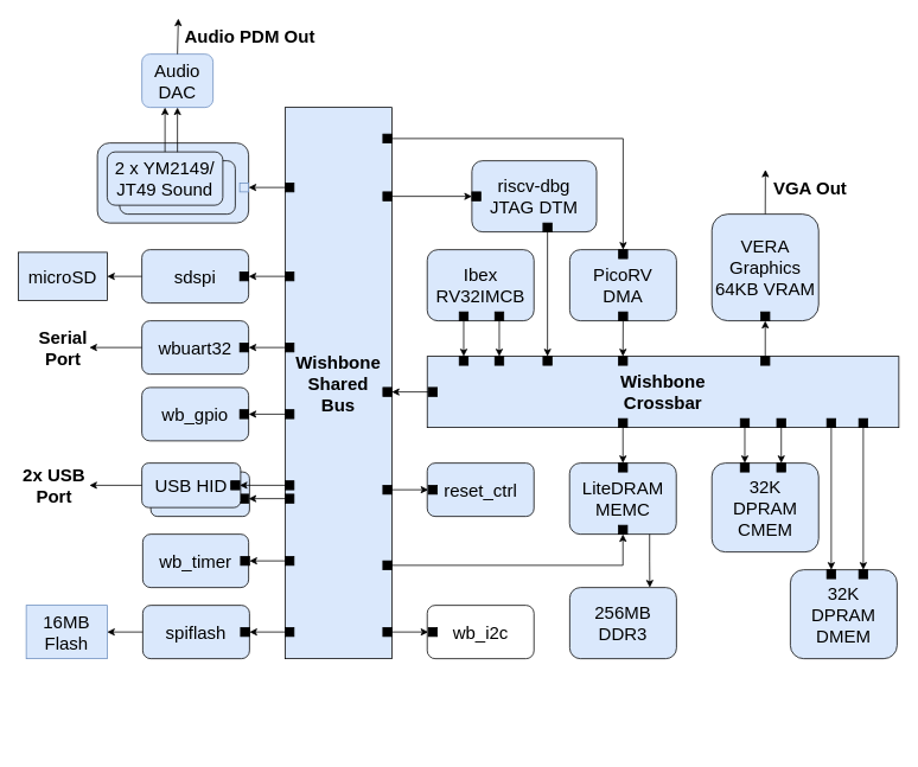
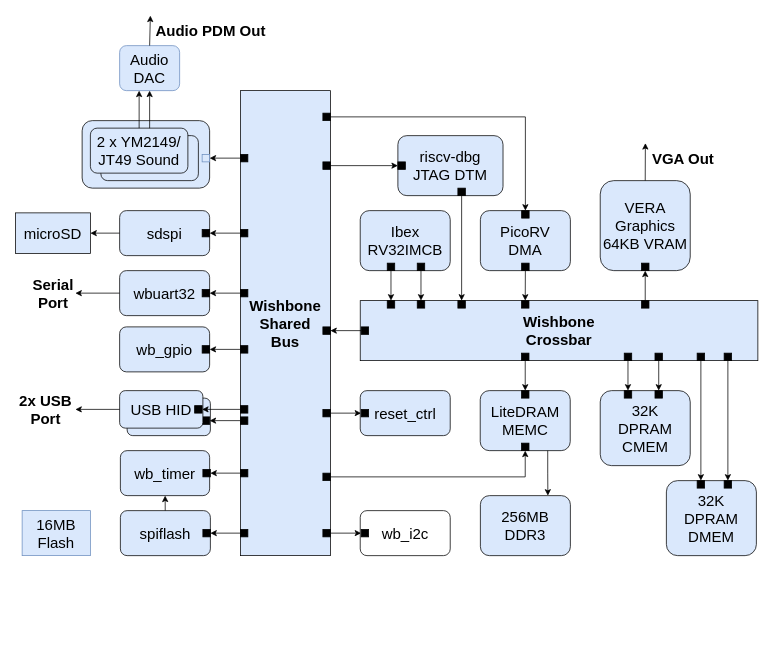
  <mxCell id="0" />
  <mxCell id="1" parent="0" />
  <mxCell id="2" value="" style="rounded=1;whiteSpace=wrap;html=1;fontSize=20;fillColor=#dae8fc;strokeColor=#000000;" parent="1" vertex="1"><mxGeometry x="109" y="160" width="170" height="90" as="geometry" /></mxCell>
  <mxCell id="3" value="" style="endArrow=classic;html=1;rounded=0;fontSize=20;" parent="1" source="4" target="90" edge="1"><mxGeometry width="50" height="50" relative="1" as="geometry"><mxPoint x="200" y="210" as="sourcePoint" /><mxPoint x="250" y="200" as="targetPoint" /></mxGeometry></mxCell>
  <mxCell id="4" value="YM2149" style="rounded=1;whiteSpace=wrap;html=1;fontSize=20;fillColor=#dae8fc;strokeColor=#000000;" parent="1" vertex="1"><mxGeometry x="134" y="180" width="130" height="60" as="geometry" /></mxCell>
  <mxCell id="5" value="USB HID" style="rounded=1;whiteSpace=wrap;html=1;fontSize=20;fillColor=#dae8fc;strokeColor=#000000;" parent="1" vertex="1"><mxGeometry x="169" y="530" width="111" height="50" as="geometry" /></mxCell>
  <mxCell id="6" value="" style="rounded=0;whiteSpace=wrap;html=1;fontSize=20;fillColor=#000000;strokeColor=#000000;" parent="1" vertex="1"><mxGeometry x="269" y="555" width="10" height="10" as="geometry" /></mxCell>
  <mxCell id="7" value="Wishbone&lt;br&gt;Crossbar" style="rounded=0;whiteSpace=wrap;html=1;fontSize=20;fontStyle=1;fillColor=#DAE8FC;" parent="1" vertex="1"><mxGeometry x="479.8" y="400" width="530.2" height="80" as="geometry" /></mxCell>
  <mxCell id="8" value="32K&lt;br&gt;DPRAM&lt;br&gt;CMEM" style="rounded=1;whiteSpace=wrap;html=1;fontSize=20;fillColor=#DAE8FC;" parent="1" vertex="1"><mxGeometry x="799.8" y="520" width="120" height="100" as="geometry" /></mxCell>
  <mxCell id="9" value="32K&lt;br&gt;DPRAM&lt;br&gt;DMEM" style="rounded=1;whiteSpace=wrap;html=1;fontSize=20;fillColor=#DAE8FC;" parent="1" vertex="1"><mxGeometry x="888" y="640" width="120" height="100" as="geometry" /></mxCell>
  <mxCell id="10" value="Ibex&lt;br style=&quot;font-size: 20px&quot;&gt;RV32IMCB&lt;br style=&quot;font-size: 20px&quot;&gt;" style="rounded=1;whiteSpace=wrap;html=1;fontSize=20;fillColor=#dae8fc;strokeColor=#000000;" parent="1" vertex="1"><mxGeometry x="479.8" y="280" width="120" height="80" as="geometry" /></mxCell>
  <mxCell id="11" value="riscv-dbg&lt;br style=&quot;font-size: 20px;&quot;&gt;JTAG DTM&lt;br style=&quot;font-size: 20px;&quot;&gt;" style="rounded=1;whiteSpace=wrap;html=1;fontSize=20;fillColor=#dae8fc;strokeColor=#000000;" parent="1" vertex="1"><mxGeometry x="530" y="180" width="140.2" height="80" as="geometry" /></mxCell>
  <mxCell id="12" value="LiteDRAM MEMC" style="rounded=1;whiteSpace=wrap;html=1;fontSize=20;fillColor=#dae8fc;strokeColor=#000000;" parent="1" vertex="1"><mxGeometry x="639.8" y="520" width="120" height="80" as="geometry" /></mxCell>
  <mxCell id="13" value="PicoRV&lt;br&gt;DMA" style="rounded=1;whiteSpace=wrap;html=1;fontSize=20;fillColor=#dae8fc;strokeColor=#000000;" parent="1" vertex="1"><mxGeometry x="640" y="280" width="120" height="80" as="geometry" /></mxCell>
  <mxCell id="14" value="VERA Graphics&lt;br&gt;64KB VRAM" style="rounded=1;whiteSpace=wrap;html=1;fontSize=20;fillColor=#dae8fc;strokeColor=#000000;" parent="1" vertex="1"><mxGeometry x="799.8" width="120" height="120" as="geometry" y="240" /></mxCell>
  <mxCell id="15" value="" style="rounded=0;whiteSpace=wrap;html=1;fontSize=20;fillColor=#000000;" parent="1" vertex="1"><mxGeometry x="515.8" y="400" width="10" height="10" as="geometry" /></mxCell>
  <mxCell id="16" value="" style="endArrow=classic;html=1;rounded=0;fontSize=20;" parent="1" source="21" edge="1"><mxGeometry width="50" height="50" relative="1" as="geometry"><mxPoint x="520.8" y="370" as="sourcePoint" /><mxPoint x="520.8" y="400" as="targetPoint" /></mxGeometry></mxCell>
  <mxCell id="17" value="" style="endArrow=classic;html=1;rounded=0;fontSize=20;" parent="1" source="22" target="18" edge="1"><mxGeometry width="50" height="50" relative="1" as="geometry"><mxPoint x="560.8" y="370" as="sourcePoint" /><mxPoint x="294.8" y="435" as="targetPoint" /></mxGeometry></mxCell>
  <mxCell id="18" value="" style="rounded=0;whiteSpace=wrap;html=1;fontSize=20;fillColor=#000000;" parent="1" vertex="1"><mxGeometry x="555.8" y="400" width="10" height="10" as="geometry" /></mxCell>
  <mxCell id="19" value="" style="rounded=0;whiteSpace=wrap;html=1;fontSize=20;fillColor=#000000;" parent="1" vertex="1"><mxGeometry x="610" y="250" width="10" height="10" as="geometry" /></mxCell>
  <mxCell id="20" value="" style="endArrow=classic;html=1;rounded=0;fontSize=20;" parent="1" source="19" target="76" edge="1"><mxGeometry width="50" height="50" relative="1" as="geometry"><mxPoint x="189.8" y="660" as="sourcePoint" /><mxPoint x="239.8" y="610" as="targetPoint" /></mxGeometry></mxCell>
  <mxCell id="21" value="" style="rounded=0;whiteSpace=wrap;html=1;fontSize=20;fillColor=#000000;" parent="1" vertex="1"><mxGeometry x="515.8" y="350" width="10" height="10" as="geometry" /></mxCell>
  <mxCell id="22" value="" style="rounded=0;whiteSpace=wrap;html=1;fontSize=20;fillColor=#000000;" parent="1" vertex="1"><mxGeometry x="555.8" y="350" width="10" height="10" as="geometry" /></mxCell>
  <mxCell id="23" value="" style="rounded=0;whiteSpace=wrap;html=1;fontSize=20;fillColor=#000000;" parent="1" vertex="1"><mxGeometry x="854.8" y="400" width="10" height="10" as="geometry" /></mxCell>
  <mxCell id="24" value="" style="rounded=0;whiteSpace=wrap;html=1;fontSize=20;fillColor=#000000;" parent="1" vertex="1"><mxGeometry x="854.8" y="350" width="10" height="10" as="geometry" /></mxCell>
  <mxCell id="25" value="" style="endArrow=classic;html=1;rounded=0;fontSize=20;" parent="1" source="23" target="24" edge="1"><mxGeometry width="50" height="50" relative="1" as="geometry"><mxPoint x="609.8" y="610" as="sourcePoint" /><mxPoint x="659.8" y="560" as="targetPoint" /></mxGeometry></mxCell>
  <mxCell id="26" value="" style="rounded=0;whiteSpace=wrap;html=1;fontSize=20;fillColor=#000000;" parent="1" vertex="1"><mxGeometry x="695" y="350" width="10" height="10" as="geometry" /></mxCell>
  <mxCell id="27" value="" style="rounded=0;whiteSpace=wrap;html=1;fontSize=20;fillColor=#000000;" parent="1" vertex="1"><mxGeometry x="694.8" y="400" width="10" height="10" as="geometry" /></mxCell>
  <mxCell id="28" value="" style="endArrow=classic;html=1;rounded=0;fontSize=20;" parent="1" source="26" target="27" edge="1"><mxGeometry width="50" height="50" relative="1" as="geometry"><mxPoint x="609.8" y="510" as="sourcePoint" /><mxPoint x="659.8" y="460" as="targetPoint" /></mxGeometry></mxCell>
  <mxCell id="29" value="" style="rounded=0;whiteSpace=wrap;html=1;fontSize=20;fillColor=#000000;" parent="1" vertex="1"><mxGeometry x="694.8" y="520" width="10" height="10" as="geometry" /></mxCell>
  <mxCell id="30" value="" style="rounded=0;whiteSpace=wrap;html=1;fontSize=20;fillColor=#000000;" parent="1" vertex="1"><mxGeometry x="694.8" y="470" width="10" height="10" as="geometry" /></mxCell>
  <mxCell id="31" value="" style="endArrow=classic;html=1;rounded=0;fontSize=20;" parent="1" source="30" target="29" edge="1"><mxGeometry width="50" height="50" relative="1" as="geometry"><mxPoint x="619.8" y="520" as="sourcePoint" /><mxPoint x="669.8" y="470" as="targetPoint" /></mxGeometry></mxCell>
  <mxCell id="32" value="" style="rounded=0;whiteSpace=wrap;html=1;fontSize=20;fillColor=#000000;" parent="1" vertex="1"><mxGeometry x="831.8" y="520" width="10" height="10" as="geometry" /></mxCell>
  <mxCell id="33" value="" style="rounded=0;whiteSpace=wrap;html=1;fontSize=20;fillColor=#000000;" parent="1" vertex="1"><mxGeometry x="831.8" y="470" width="10" height="10" as="geometry" /></mxCell>
  <mxCell id="34" value="" style="endArrow=classic;html=1;rounded=0;fontSize=20;" parent="1" source="33" target="32" edge="1"><mxGeometry width="50" height="50" relative="1" as="geometry"><mxPoint x="619.8" y="520" as="sourcePoint" /><mxPoint x="669.8" y="470" as="targetPoint" /></mxGeometry></mxCell>
  <mxCell id="35" value="" style="rounded=0;whiteSpace=wrap;html=1;fontSize=20;fillColor=#000000;" parent="1" vertex="1"><mxGeometry x="872.8" y="520" width="10" height="10" as="geometry" /></mxCell>
  <mxCell id="36" value="" style="rounded=0;whiteSpace=wrap;html=1;fontSize=20;fillColor=#000000;" parent="1" vertex="1"><mxGeometry x="872.8" y="470" width="10" height="10" as="geometry" /></mxCell>
  <mxCell id="37" value="" style="endArrow=classic;html=1;rounded=0;fontSize=20;" parent="1" source="36" target="35" edge="1"><mxGeometry width="50" height="50" relative="1" as="geometry"><mxPoint x="619.8" y="520" as="sourcePoint" /><mxPoint x="669.8" y="470" as="targetPoint" /></mxGeometry></mxCell>
  <mxCell id="38" value="" style="rounded=0;whiteSpace=wrap;html=1;fontSize=20;fillColor=#000000;" parent="1" vertex="1"><mxGeometry x="929" y="640" width="10" height="10" as="geometry" /></mxCell>
  <mxCell id="39" value="" style="rounded=0;whiteSpace=wrap;html=1;fontSize=20;fillColor=#000000;" parent="1" vertex="1"><mxGeometry x="929" y="470" width="10" height="10" as="geometry" /></mxCell>
  <mxCell id="40" value="" style="endArrow=classic;html=1;rounded=0;fontSize=20;" parent="1" source="39" target="38" edge="1"><mxGeometry width="50" height="50" relative="1" as="geometry"><mxPoint x="619.8" y="520" as="sourcePoint" /><mxPoint x="669.8" y="470" as="targetPoint" /></mxGeometry></mxCell>
  <mxCell id="41" value="" style="rounded=0;whiteSpace=wrap;html=1;fontSize=20;fillColor=#000000;" parent="1" vertex="1"><mxGeometry x="965" y="640" width="10" height="10" as="geometry" /></mxCell>
  <mxCell id="42" value="" style="rounded=0;whiteSpace=wrap;html=1;fontSize=20;fillColor=#000000;" parent="1" vertex="1"><mxGeometry x="965" y="470" width="10" height="10" as="geometry" /></mxCell>
  <mxCell id="43" value="" style="endArrow=classic;html=1;rounded=0;fontSize=20;" parent="1" source="42" target="41" edge="1"><mxGeometry width="50" height="50" relative="1" as="geometry"><mxPoint x="619.8" y="520" as="sourcePoint" /><mxPoint x="669.8" y="470" as="targetPoint" /></mxGeometry></mxCell>
  <mxCell id="44" value="&lt;b&gt;Wishbone&lt;br&gt;Shared&lt;br&gt;Bus&lt;/b&gt;" style="rounded=0;whiteSpace=wrap;html=1;fontSize=20;fillColor=#DAE8FC;" parent="1" vertex="1"><mxGeometry x="320" y="120" width="120" height="620" as="geometry" /></mxCell>
  <mxCell id="45" value="" style="rounded=0;whiteSpace=wrap;html=1;fontSize=20;fillColor=#000000;" parent="1" vertex="1"><mxGeometry x="430" y="435" width="10" height="10" as="geometry" /></mxCell>
  <mxCell id="46" value="" style="rounded=0;whiteSpace=wrap;html=1;fontSize=20;fillColor=#000000;" parent="1" vertex="1"><mxGeometry x="481" y="435" width="10" height="10" as="geometry" /></mxCell>
  <mxCell id="47" value="" style="endArrow=classic;html=1;rounded=0;fontSize=20;edgeStyle=orthogonalEdgeStyle;" parent="1" source="46" target="45" edge="1"><mxGeometry width="50" height="50" relative="1" as="geometry"><mxPoint x="620" y="640" as="sourcePoint" /><mxPoint x="670" y="590" as="targetPoint" /></mxGeometry></mxCell>
  <mxCell id="48" value="" style="rounded=0;whiteSpace=wrap;html=1;fontSize=20;fillColor=#000000;" parent="1" vertex="1"><mxGeometry x="530" y="215" width="10" height="10" as="geometry" /></mxCell>
  <mxCell id="49" value="" style="rounded=0;whiteSpace=wrap;html=1;fontSize=20;fillColor=#000000;" parent="1" vertex="1"><mxGeometry x="430" y="215" width="10" height="10" as="geometry" /></mxCell>
  <mxCell id="50" value="" style="endArrow=classic;html=1;rounded=0;fontSize=20;edgeStyle=orthogonalEdgeStyle;" parent="1" source="49" target="48" edge="1"><mxGeometry width="50" height="50" relative="1" as="geometry"><mxPoint x="620" y="640" as="sourcePoint" /><mxPoint x="670" y="590" as="targetPoint" /></mxGeometry></mxCell>
  <mxCell id="51" value="" style="rounded=0;whiteSpace=wrap;html=1;fontSize=20;fillColor=#000000;" parent="1" vertex="1"><mxGeometry x="695" y="280" width="10" height="10" as="geometry" /></mxCell>
  <mxCell id="52" value="" style="rounded=0;whiteSpace=wrap;html=1;fontSize=20;fillColor=#000000;" parent="1" vertex="1"><mxGeometry x="430" y="150" width="10" height="10" as="geometry" /></mxCell>
  <mxCell id="53" value="" style="endArrow=classic;html=1;rounded=0;fontSize=20;edgeStyle=orthogonalEdgeStyle;" parent="1" source="52" target="51" edge="1"><mxGeometry width="50" height="50" relative="1" as="geometry"><mxPoint x="620" y="640" as="sourcePoint" /><mxPoint x="670" y="590" as="targetPoint" /></mxGeometry></mxCell>
  <mxCell id="54" value="" style="rounded=0;whiteSpace=wrap;html=1;fontSize=20;fillColor=#000000;" parent="1" vertex="1"><mxGeometry x="694.8" y="590" width="10" height="10" as="geometry" /></mxCell>
  <mxCell id="55" value="" style="rounded=0;whiteSpace=wrap;html=1;fontSize=20;fillColor=#000000;" parent="1" vertex="1"><mxGeometry x="430" y="630" width="10" height="10" as="geometry" /></mxCell>
  <mxCell id="56" value="" style="endArrow=classic;html=1;rounded=0;fontSize=20;edgeStyle=orthogonalEdgeStyle;" parent="1" source="55" target="54" edge="1"><mxGeometry width="50" height="50" relative="1" as="geometry"><mxPoint x="620" y="640" as="sourcePoint" /><mxPoint x="670" y="590" as="targetPoint" /></mxGeometry></mxCell>
  <mxCell id="57" value="2 x YM2149/&lt;br&gt;JT49 Sound" style="rounded=1;whiteSpace=wrap;html=1;fontSize=20;fillColor=#dae8fc;strokeColor=#000000;" parent="1" vertex="1"><mxGeometry x="120" y="170" width="130" height="60" as="geometry" /></mxCell>
  <mxCell id="58" value="" style="rounded=0;whiteSpace=wrap;html=1;fontSize=20;fillColor=#dae8fc;strokeColor=#6c8ebf;" parent="1" vertex="1"><mxGeometry x="269" y="205" width="10" height="10" as="geometry" /></mxCell>
  <mxCell id="59" value="" style="rounded=0;whiteSpace=wrap;html=1;fontSize=20;fillColor=#000000;" parent="1" vertex="1"><mxGeometry x="320" y="205" width="10" height="10" as="geometry" /></mxCell>
  <mxCell id="60" value="" style="endArrow=classic;html=1;rounded=0;fontSize=20;" parent="1" source="59" target="58" edge="1"><mxGeometry width="50" height="50" relative="1" as="geometry"><mxPoint x="620" y="640" as="sourcePoint" /><mxPoint x="670" y="590" as="targetPoint" /></mxGeometry></mxCell>
  <mxCell id="61" value="sdspi" style="rounded=1;whiteSpace=wrap;html=1;fontSize=20;fillColor=#dae8fc;strokeColor=#000000;" parent="1" vertex="1"><mxGeometry x="159" y="280" width="120" height="60" as="geometry" /></mxCell>
  <mxCell id="62" value="" style="rounded=0;whiteSpace=wrap;html=1;fontSize=20;fillColor=#000000;" parent="1" vertex="1"><mxGeometry x="269" y="305" width="10" height="10" as="geometry" /></mxCell>
  <mxCell id="63" value="" style="rounded=0;whiteSpace=wrap;html=1;fontSize=20;fillColor=#000000;" parent="1" vertex="1"><mxGeometry x="320" y="305" width="10" height="10" as="geometry" /></mxCell>
  <mxCell id="64" value="" style="endArrow=classic;html=1;rounded=0;fontSize=20;" parent="1" source="63" target="62" edge="1"><mxGeometry width="50" height="50" relative="1" as="geometry"><mxPoint x="620" y="640" as="sourcePoint" /><mxPoint x="670" y="590" as="targetPoint" /></mxGeometry></mxCell>
  <mxCell id="65" value="wbuart32" style="rounded=1;whiteSpace=wrap;html=1;fontSize=20;fillColor=#DAE8FC;strokeColor=#000000;" parent="1" vertex="1"><mxGeometry x="159" y="360" width="120" height="60" as="geometry" /></mxCell>
  <mxCell id="66" value="" style="rounded=0;whiteSpace=wrap;html=1;fontSize=20;fillColor=#000000;" parent="1" vertex="1"><mxGeometry x="269" y="385" width="10" height="10" as="geometry" /></mxCell>
  <mxCell id="67" value="" style="rounded=0;whiteSpace=wrap;html=1;fontSize=20;fillColor=#000000;" parent="1" vertex="1"><mxGeometry x="320" y="385" width="10" height="10" as="geometry" /></mxCell>
  <mxCell id="68" value="" style="endArrow=classic;html=1;rounded=0;fontSize=20;" parent="1" source="67" target="66" edge="1"><mxGeometry width="50" height="50" relative="1" as="geometry"><mxPoint x="620" y="640" as="sourcePoint" /><mxPoint x="670" y="590" as="targetPoint" /></mxGeometry></mxCell>
  <mxCell id="69" value="wb_gpio" style="rounded=1;whiteSpace=wrap;html=1;fontSize=20;fillColor=#dae8fc;strokeColor=#000000;" parent="1" vertex="1"><mxGeometry x="159" y="435" width="120" height="60" as="geometry" /></mxCell>
  <mxCell id="70" value="" style="rounded=0;whiteSpace=wrap;html=1;fontSize=20;fillColor=#000000;" parent="1" vertex="1"><mxGeometry x="269" y="460" width="10" height="10" as="geometry" /></mxCell>
  <mxCell id="71" value="" style="rounded=0;whiteSpace=wrap;html=1;fontSize=20;fillColor=#000000;" parent="1" vertex="1"><mxGeometry x="320" y="460" width="10" height="10" as="geometry" /></mxCell>
  <mxCell id="72" value="" style="endArrow=classic;html=1;rounded=0;fontSize=20;" parent="1" source="71" target="70" edge="1"><mxGeometry width="50" height="50" relative="1" as="geometry"><mxPoint x="620" y="640" as="sourcePoint" /><mxPoint x="670" y="590" as="targetPoint" /></mxGeometry></mxCell>
  <mxCell id="73" value="USB HID" style="rounded=1;whiteSpace=wrap;html=1;fontSize=20;fillColor=#dae8fc;strokeColor=#000000;" parent="1" vertex="1"><mxGeometry x="159" y="520" width="111" height="50" as="geometry" /></mxCell>
  <mxCell id="74" value="&lt;font style=&quot;font-size: 20px;&quot;&gt;wb_timer&lt;br style=&quot;font-size: 20px;&quot;&gt;&lt;/font&gt;" style="rounded=1;whiteSpace=wrap;html=1;fillColor=#dae8fc;strokeColor=#000000;fontSize=20;" parent="1" vertex="1"><mxGeometry x="160" y="600" width="119" height="60" as="geometry" /></mxCell>
  <mxCell id="75" value="spiflash" style="rounded=1;whiteSpace=wrap;html=1;fontSize=20;align=center;fillColor=#dae8fc;strokeColor=#000000;" parent="1" vertex="1"><mxGeometry x="160" y="680" width="120" height="60" as="geometry" /></mxCell>
  <mxCell id="76" value="" style="rounded=0;whiteSpace=wrap;html=1;fontSize=20;fillColor=#000000;" parent="1" vertex="1"><mxGeometry x="610" y="400" width="10" height="10" as="geometry" /></mxCell>
  <mxCell id="77" value="" style="endArrow=classic;html=1;rounded=0;fontSize=20;" parent="1" source="79" target="78" edge="1"><mxGeometry width="50" height="50" relative="1" as="geometry"><mxPoint x="105" y="600" as="sourcePoint" /><mxPoint x="130" y="550" as="targetPoint" /></mxGeometry></mxCell>
  <mxCell id="78" value="" style="rounded=0;whiteSpace=wrap;html=1;fontSize=20;fillColor=#000000;strokeColor=#000000;" parent="1" vertex="1"><mxGeometry x="259" y="540" width="10" height="10" as="geometry" /></mxCell>
  <mxCell id="79" value="" style="rounded=0;whiteSpace=wrap;html=1;fontSize=20;strokeColor=#000000;fillColor=#000000;" parent="1" vertex="1"><mxGeometry x="320" y="540" width="10" height="10" as="geometry" /></mxCell>
  <mxCell id="80" value="" style="endArrow=classic;html=1;rounded=0;fontSize=20;" parent="1" source="81" target="6" edge="1"><mxGeometry width="50" height="50" relative="1" as="geometry"><mxPoint x="105" y="600" as="sourcePoint" /><mxPoint x="130" y="550" as="targetPoint" /></mxGeometry></mxCell>
  <mxCell id="81" value="" style="rounded=0;whiteSpace=wrap;html=1;fontSize=20;strokeColor=#000000;fillColor=#000000;" parent="1" vertex="1"><mxGeometry x="320" y="555" width="10" height="10" as="geometry" /></mxCell>
  <mxCell id="82" value="" style="endArrow=classic;html=1;rounded=0;fontSize=20;" parent="1" source="84" target="83" edge="1"><mxGeometry width="50" height="50" relative="1" as="geometry"><mxPoint x="105" y="600" as="sourcePoint" /><mxPoint x="130" y="550" as="targetPoint" /></mxGeometry></mxCell>
  <mxCell id="83" value="" style="rounded=0;whiteSpace=wrap;html=1;fontSize=20;fillColor=#000000;strokeColor=#000000;" parent="1" vertex="1"><mxGeometry x="270" y="625" width="10" height="10" as="geometry" /></mxCell>
  <mxCell id="84" value="" style="rounded=0;whiteSpace=wrap;html=1;fontSize=20;strokeColor=#000000;fillColor=#000000;" parent="1" vertex="1"><mxGeometry x="320" y="625" width="10" height="10" as="geometry" /></mxCell>
  <mxCell id="85" value="" style="endArrow=classic;html=1;rounded=0;fontSize=20;" parent="1" source="87" target="86" edge="1"><mxGeometry width="50" height="50" relative="1" as="geometry"><mxPoint x="105" y="600" as="sourcePoint" /><mxPoint x="130" y="550" as="targetPoint" /></mxGeometry></mxCell>
  <mxCell id="86" value="" style="rounded=0;whiteSpace=wrap;html=1;fontSize=20;fillColor=#000000;strokeColor=#000000;" parent="1" vertex="1"><mxGeometry x="270" y="705" width="10" height="10" as="geometry" /></mxCell>
  <mxCell id="87" value="" style="rounded=0;whiteSpace=wrap;html=1;fontSize=20;strokeColor=#000000;fillColor=#000000;" parent="1" vertex="1"><mxGeometry x="320" y="705" width="10" height="10" as="geometry" /></mxCell>
  <mxCell id="88" value="256MB DDR3" style="rounded=1;whiteSpace=wrap;html=1;fontSize=20;fillColor=#dae8fc;strokeColor=#000000;" parent="1" vertex="1"><mxGeometry x="640" y="660" width="120" height="80" as="geometry" /></mxCell>
  <mxCell id="89" value="" style="endArrow=classic;html=1;rounded=0;fontSize=20;exitX=0.75;exitY=1;exitDx=0;exitDy=0;entryX=0.75;entryY=0;entryDx=0;entryDy=0;edgeStyle=orthogonalEdgeStyle;" parent="1" source="12" target="88" edge="1"><mxGeometry width="50" height="50" relative="1" as="geometry"><mxPoint x="720" y="740" as="sourcePoint" /><mxPoint x="770" y="690" as="targetPoint" /></mxGeometry></mxCell>
  <mxCell id="90" value="Audio DAC" style="rounded=1;whiteSpace=wrap;html=1;strokeColor=#6c8ebf;strokeWidth=1;fillColor=#dae8fc;fontSize=20;" parent="1" vertex="1"><mxGeometry x="159" y="60" width="80" height="60" as="geometry" /></mxCell>
  <mxCell id="91" value="" style="endArrow=classic;html=1;rounded=0;fontSize=20;" parent="1" source="57" edge="1"><mxGeometry width="50" height="50" relative="1" as="geometry"><mxPoint x="200" y="250" as="sourcePoint" /><mxPoint x="185" y="120" as="targetPoint" /></mxGeometry></mxCell>
  <mxCell id="92" value="microSD" style="whiteSpace=wrap;html=1;fontSize=20;align=center;fillColor=#dae8fc;strokeColor=#000000;rounded=0;" parent="1" vertex="1"><mxGeometry x="20" y="283" width="100" height="54" as="geometry" /></mxCell>
  <mxCell id="93" value="" style="endArrow=classic;html=1;rounded=0;fontSize=20;" parent="1" source="61" target="92" edge="1"><mxGeometry width="50" height="50" relative="1" as="geometry"><mxPoint x="350" y="540" as="sourcePoint" /><mxPoint x="400" y="490" as="targetPoint" /></mxGeometry></mxCell>
  <mxCell id="94" value="16MB Flash" style="whiteSpace=wrap;html=1;fontSize=20;align=center;fillColor=#dae8fc;strokeColor=#6c8ebf;rounded=0;" parent="1" vertex="1"><mxGeometry x="29" y="680" width="91" height="60" as="geometry" /></mxCell>
- <mxCell id="95" value="" style="endArrow=classic;html=1;rounded=0;fontSize=20;" parent="1" source="75" target="94" edge="1"><mxGeometry width="50" height="50" relative="1" as="geometry"><mxPoint x="320" y="510" as="sourcePoint" /><mxPoint x="370" y="460" as="targetPoint" /></mxGeometry></mxCell>
+ <mxCell id="95" value="" style="endArrow=classic;html=1;rounded=0;fontSize=20;" parent="1" source="75" target="74" edge="1"><mxGeometry width="50" height="50" relative="1" as="geometry"><mxPoint x="320" y="510" as="sourcePoint" /><mxPoint x="370" y="460" as="targetPoint" /></mxGeometry></mxCell>
  <mxCell id="96" value="" style="endArrow=classic;html=1;rounded=0;fontSize=20;" parent="1" source="97" target="102" edge="1"><mxGeometry width="50" height="50" relative="1" as="geometry"><mxPoint x="105" y="600" as="sourcePoint" /><mxPoint x="130" y="550" as="targetPoint" /></mxGeometry></mxCell>
  <mxCell id="97" value="" style="rounded=0;whiteSpace=wrap;html=1;fontSize=20;strokeColor=#000000;fillColor=#000000;" parent="1" vertex="1"><mxGeometry x="430" y="545" width="10" height="10" as="geometry" /></mxCell>
  <mxCell id="98" value="&lt;b&gt;Audio PDM Out&lt;/b&gt;" style="endArrow=classic;html=1;rounded=0;fontSize=20;exitX=0.5;exitY=0;exitDx=0;exitDy=0;" parent="1" source="90" edge="1"><mxGeometry x="0.101" y="-80" width="50" height="50" relative="1" as="geometry"><mxPoint y="-90" as="sourcePoint" x="480" /><mxPoint x="200" y="20" as="targetPoint" /><mxPoint as="offset" /></mxGeometry></mxCell>
  <mxCell id="99" value="&lt;b&gt;VGA Out&lt;/b&gt;" style="endArrow=classic;html=1;rounded=0;fontSize=20;exitX=0.5;exitY=0;exitDx=0;exitDy=0;" parent="1" source="14" edge="1"><mxGeometry x="0.208" y="-50" width="50" height="50" relative="1" as="geometry"><mxPoint y="310" as="sourcePoint" x="480" /><mxPoint x="860" y="190" as="targetPoint" /><mxPoint as="offset" /></mxGeometry></mxCell>
  <mxCell id="100" value="&lt;b&gt;Serial&lt;br&gt;Port&lt;/b&gt;" style="endArrow=classic;html=1;rounded=0;fontSize=20;exitX=0;exitY=0.5;exitDx=0;exitDy=0;" parent="1" source="65" edge="1"><mxGeometry x="1" y="30" width="50" height="50" relative="1" as="geometry"><mxPoint x="250" y="510" as="sourcePoint" /><mxPoint x="100" y="390" as="targetPoint" /><mxPoint x="-30" y="-30" as="offset" /></mxGeometry></mxCell>
  <mxCell id="101" value="reset_ctrl" style="rounded=1;whiteSpace=wrap;html=1;fontSize=20;align=center;fillColor=#DAE8FC;" parent="1" vertex="1"><mxGeometry x="479.8" y="520" width="120" height="60" as="geometry" /></mxCell>
  <mxCell id="102" value="" style="rounded=0;whiteSpace=wrap;html=1;fontSize=20;fillColor=#000000;strokeColor=#000000;" parent="1" vertex="1"><mxGeometry x="481" y="545" width="10" height="10" as="geometry" /></mxCell>
  <mxCell id="103" value="&lt;b&gt;2x USB&lt;br&gt;Port&lt;/b&gt;" style="endArrow=classic;html=1;rounded=0;fontSize=20;exitX=0;exitY=0.5;exitDx=0;exitDy=0;" parent="1" source="73" edge="1"><mxGeometry x="1" y="40" width="50" height="50" relative="1" as="geometry"><mxPoint x="169" y="400" as="sourcePoint" /><mxPoint x="100" y="545" as="targetPoint" /><mxPoint x="-40" y="-40" as="offset" /></mxGeometry></mxCell>
  <mxCell id="104" value="" style="rounded=0;whiteSpace=wrap;html=1;fillColor=none;strokeColor=none;" parent="1" vertex="1"><mxGeometry x="320" y="780" width="120" height="60" as="geometry" /></mxCell>
  <mxCell id="105" value="" style="endArrow=classic;html=1;rounded=0;fontSize=20;" edge="1" parent="1" source="106" target="108"><mxGeometry width="50" height="50" relative="1" as="geometry"><mxPoint x="105" y="760" as="sourcePoint" /><mxPoint x="130" y="710" as="targetPoint" /></mxGeometry></mxCell>
  <mxCell id="106" value="" style="rounded=0;whiteSpace=wrap;html=1;fontSize=20;strokeColor=#000000;fillColor=#000000;" vertex="1" parent="1"><mxGeometry x="430" y="705" width="10" height="10" as="geometry" /></mxCell>
  <mxCell id="107" value="wb_i2c" style="rounded=1;whiteSpace=wrap;html=1;fontSize=20;align=center;" vertex="1" parent="1"><mxGeometry x="479.8" y="680" width="120" height="60" as="geometry" /></mxCell>
  <mxCell id="108" value="" style="rounded=0;whiteSpace=wrap;html=1;fontSize=20;fillColor=#000000;strokeColor=#000000;" vertex="1" parent="1"><mxGeometry x="481" y="705" width="10" height="10" as="geometry" /></mxCell>
